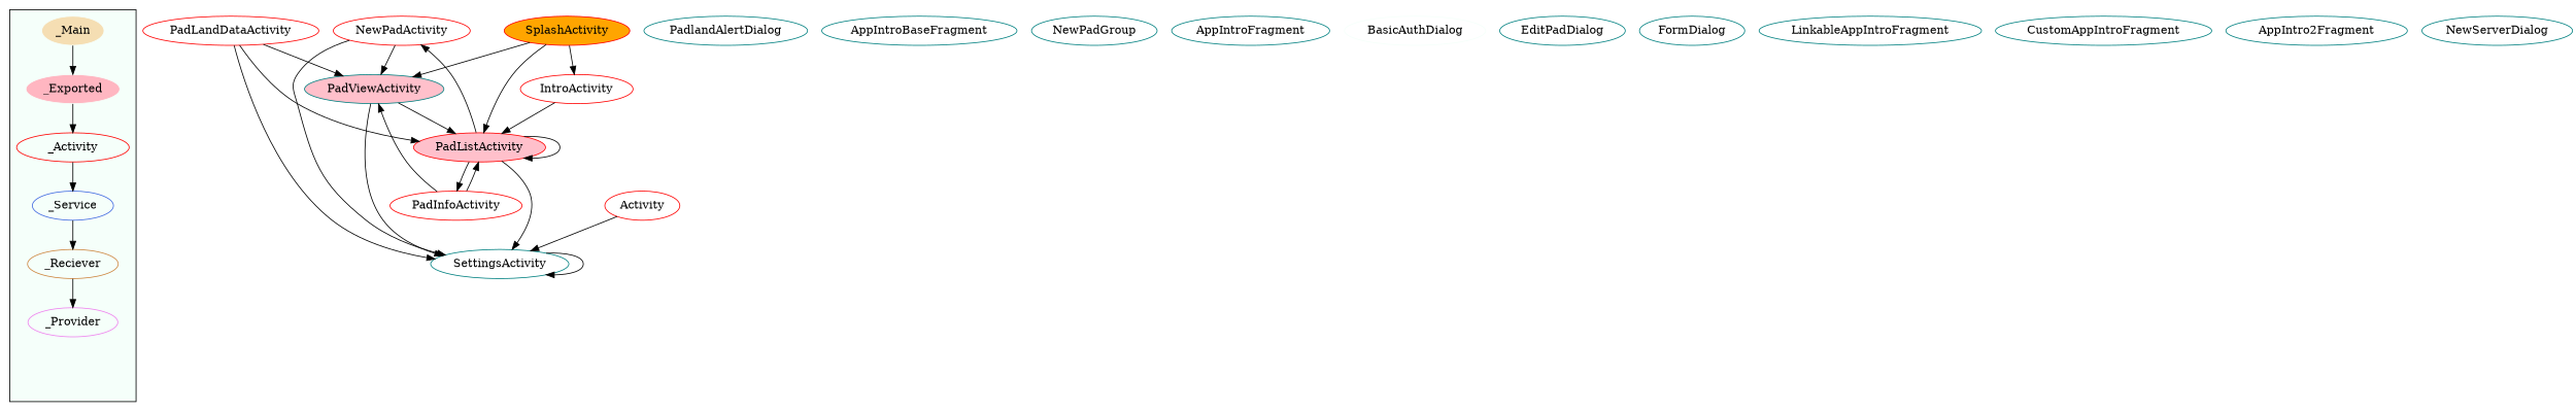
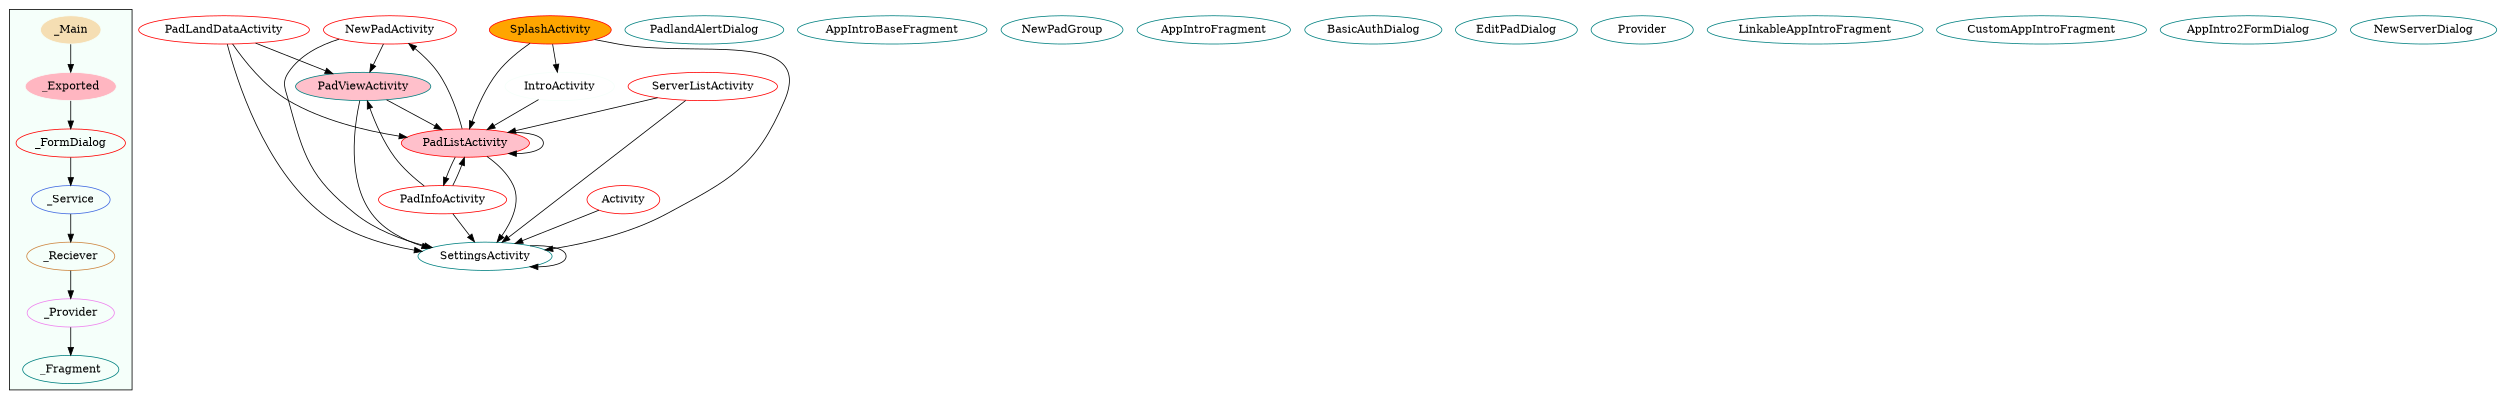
  digraph {
    node [color=teal]
-   _Activity [color=red]
+   _Activity [color=red label=_FormDialog]
    _Service [color=royalblue]
    _Reciever [color=peru]
    _Provider [color=violet]
+   _Fragment
    _Main [color=mintcream fillcolor=wheat style=filled]
    _Exported [color=mintcream fillcolor=lightpink style=filled]
    NewPadActivity [color=red]
    SettingsActivity
    PadViewActivity [fillcolor=pink style=filled]
    PadListActivity [color=red fillcolor=pink style=filled]
    PadLandDataActivity [color=red]
    PadInfoActivity [color=red]
    SplashActivity [color=red fillcolor=orange style=filled]
-   IntroActivity [color=red]
+   IntroActivity [color=mintcream]
    n16 [color=red label=Activity]
+   ServerListActivity [color=red]
    PadlandAlertDialog
    AppIntroBaseFragment
    NewPadGroup
    AppIntroFragment
-   BasicAuthDialog [color=mintcream]
+   BasicAuthDialog
    EditPadDialog
-   FormDialog
+   FormDialog [label=Provider]
    LinkableAppIntroFragment
    CustomAppIntroFragment
-   AppIntro2Fragment
+   AppIntro2Fragment [label=AppIntro2FormDialog]
    NewServerDialog
    subgraph cluster_1 {
      bgcolor=mintcream
      _Activity
      _Service
      _Reciever
      _Provider
+     _Fragment
      _Main
      _Exported
    }
    _Activity -> _Service
    _Service -> _Reciever
    _Reciever -> _Provider
+   _Provider -> _Fragment
    _Main -> _Exported
    _Exported -> _Activity
    NewPadActivity -> SettingsActivity
    NewPadActivity -> PadViewActivity
    SettingsActivity -> SettingsActivity
    PadViewActivity -> SettingsActivity
    PadViewActivity -> PadListActivity
    PadListActivity -> NewPadActivity
    PadListActivity -> SettingsActivity
    PadListActivity -> PadListActivity
    PadListActivity -> PadInfoActivity
    PadLandDataActivity -> SettingsActivity
    PadLandDataActivity -> PadViewActivity
    PadLandDataActivity -> PadListActivity
+   PadInfoActivity -> SettingsActivity
    PadInfoActivity -> PadViewActivity
    PadInfoActivity -> PadListActivity
-   SplashActivity -> PadViewActivity
+   SplashActivity -> SettingsActivity
    SplashActivity -> PadListActivity
    SplashActivity -> IntroActivity
    IntroActivity -> PadListActivity
    n16 -> SettingsActivity
+   ServerListActivity -> SettingsActivity
+   ServerListActivity -> PadListActivity
  }
